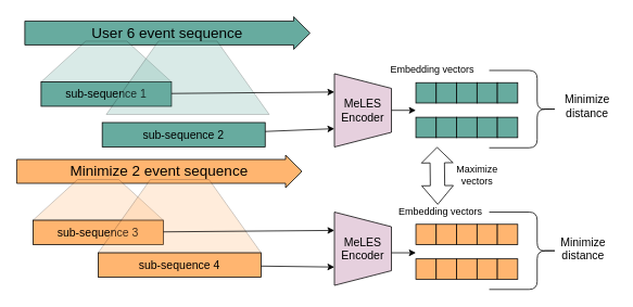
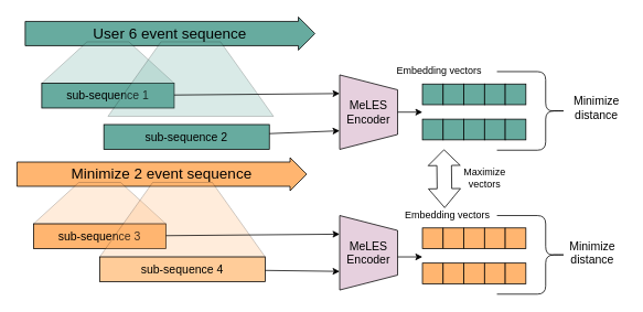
  <mxCell id="0" />
  <mxCell id="1" parent="0" />
  <mxCell id="2" value="&lt;font style=&quot;font-size: 18px&quot;&gt;User 6 event sequence&lt;/font&gt;" style="shape=singleArrow;whiteSpace=wrap;html=1;fillColor=#67AB9F;arrowWidth=0.733;arrowSize=0.057;shadow=0;" parent="1" vertex="1"><mxGeometry x="30" y="20" width="350" height="40" as="geometry" /></mxCell>
  <mxCell id="3" value="" style="shape=trapezoid;perimeter=trapezoidPerimeter;whiteSpace=wrap;html=1;fillColor=#67AB9F;size=0.342;opacity=25;shadow=0;" parent="1" vertex="1"><mxGeometry x="50" y="50" width="160" height="50" as="geometry" /></mxCell>
  <mxCell id="4" value="&lt;font style=&quot;font-size: 14px&quot;&gt;sub-sequence 1&lt;/font&gt;" style="rounded=0;whiteSpace=wrap;html=1;fillColor=#67AB9F;shadow=0;" parent="1" vertex="1"><mxGeometry x="50" y="100" width="160" height="30" as="geometry" /></mxCell>
  <mxCell id="5" value="" style="shape=trapezoid;perimeter=trapezoidPerimeter;whiteSpace=wrap;html=1;fillColor=#67AB9F;size=0.32;opacity=25;shadow=0;" parent="1" vertex="1"><mxGeometry x="130" y="50" width="200" height="90" as="geometry" /></mxCell>
  <mxCell id="6" value="&lt;span style=&quot;font-size: 14px ; white-space: normal&quot;&gt;sub-sequence 2&lt;/span&gt;" style="rounded=0;whiteSpace=wrap;html=1;fillColor=#67AB9F;shadow=0;" parent="1" vertex="1"><mxGeometry x="125" y="150" width="200" height="30" as="geometry" /></mxCell>
  <mxCell id="7" value="&lt;font style=&quot;font-size: 14px&quot;&gt;MeLES&lt;br&gt;Encoder&lt;/font&gt;" style="shape=trapezoid;perimeter=trapezoidPerimeter;whiteSpace=wrap;html=1;fillColor=#E6D0DE;direction=south;" parent="1" vertex="1"><mxGeometry x="410" y="90" width="70" height="90" as="geometry" /></mxCell>
  <mxCell id="8" value="" style="endArrow=classic;html=1;entryX=0.25;entryY=1;entryDx=0;entryDy=0;" parent="1" source="4" target="7" edge="1"><mxGeometry width="50" height="50" relative="1" as="geometry"><mxPoint x="30" y="340" as="sourcePoint" /><mxPoint x="600" y="30" as="targetPoint" /></mxGeometry></mxCell>
  <mxCell id="9" value="" style="endArrow=classic;html=1;entryX=0.75;entryY=1;entryDx=0;entryDy=0;" parent="1" source="6" target="7" edge="1"><mxGeometry width="50" height="50" relative="1" as="geometry"><mxPoint x="220" y="124.798" as="sourcePoint" /><mxPoint x="536.99" y="124" as="targetPoint" /></mxGeometry></mxCell>
  <mxCell id="10" value="" style="whiteSpace=wrap;html=1;aspect=fixed;fillColor=#67AB9F;" parent="1" vertex="1"><mxGeometry x="510" y="101" width="25" height="25" as="geometry" /></mxCell>
  <mxCell id="11" value="" style="whiteSpace=wrap;html=1;aspect=fixed;fillColor=#67AB9F;" parent="1" vertex="1"><mxGeometry x="535" y="101" width="25" height="25" as="geometry" /></mxCell>
  <mxCell id="12" value="" style="whiteSpace=wrap;html=1;aspect=fixed;fillColor=#67AB9F;" parent="1" vertex="1"><mxGeometry x="560" y="101" width="25" height="25" as="geometry" /></mxCell>
  <mxCell id="13" value="" style="whiteSpace=wrap;html=1;aspect=fixed;fillColor=#67AB9F;" parent="1" vertex="1"><mxGeometry x="585" y="101" width="25" height="25" as="geometry" /></mxCell>
  <mxCell id="14" value="" style="whiteSpace=wrap;html=1;aspect=fixed;fillColor=#67AB9F;" parent="1" vertex="1"><mxGeometry x="610" y="101" width="25" height="25" as="geometry" /></mxCell>
  <mxCell id="15" value="" style="whiteSpace=wrap;html=1;aspect=fixed;fillColor=#67AB9F;" parent="1" vertex="1"><mxGeometry x="510" y="143.5" width="25" height="25" as="geometry" /></mxCell>
  <mxCell id="16" value="" style="whiteSpace=wrap;html=1;aspect=fixed;fillColor=#67AB9F;" parent="1" vertex="1"><mxGeometry x="535" y="143.5" width="25" height="25" as="geometry" /></mxCell>
  <mxCell id="17" value="" style="whiteSpace=wrap;html=1;aspect=fixed;fillColor=#67AB9F;" parent="1" vertex="1"><mxGeometry x="560" y="143.5" width="25" height="25" as="geometry" /></mxCell>
  <mxCell id="18" value="" style="whiteSpace=wrap;html=1;aspect=fixed;fillColor=#67AB9F;" parent="1" vertex="1"><mxGeometry x="585" y="143.5" width="25" height="25" as="geometry" /></mxCell>
  <mxCell id="19" value="" style="whiteSpace=wrap;html=1;aspect=fixed;fillColor=#67AB9F;" parent="1" vertex="1"><mxGeometry x="610" y="143.5" width="25" height="25" as="geometry" /></mxCell>
  <mxCell id="20" value="" style="shape=curlyBracket;whiteSpace=wrap;html=1;rounded=1;fillColor=#FFCC99;direction=west;size=0.307;" parent="1" vertex="1"><mxGeometry x="600" y="86" width="85" height="95" as="geometry" /></mxCell>
  <mxCell id="21" value="&lt;font style=&quot;font-size: 18px&quot;&gt;Minimize 2 event sequence&lt;/font&gt;" style="shape=singleArrow;whiteSpace=wrap;html=1;fillColor=#FFB570;arrowWidth=0.733;arrowSize=0.057;" parent="1" vertex="1"><mxGeometry x="20" y="190" width="350" height="40" as="geometry" /></mxCell>
  <mxCell id="22" value="" style="shape=trapezoid;perimeter=trapezoidPerimeter;whiteSpace=wrap;html=1;fillColor=#FFB570;size=0.342;opacity=25;" parent="1" vertex="1"><mxGeometry x="40" y="220" width="160" height="50" as="geometry" /></mxCell>
  <mxCell id="23" value="&lt;span style=&quot;font-size: 14px ; white-space: normal&quot;&gt;sub-sequence 3&lt;/span&gt;" style="rounded=0;whiteSpace=wrap;html=1;fillColor=#FFB570;" parent="1" vertex="1"><mxGeometry x="40" y="270" width="160" height="30" as="geometry" /></mxCell>
  <mxCell id="24" value="" style="shape=trapezoid;perimeter=trapezoidPerimeter;whiteSpace=wrap;html=1;fillColor=#FFB570;size=0.32;opacity=25;" parent="1" vertex="1"><mxGeometry x="120" y="220" width="200" height="90" as="geometry" /></mxCell>
- <mxCell id="25" value="&lt;span style=&quot;font-size: 14px ; white-space: normal&quot;&gt;sub-sequence 4&lt;/span&gt;" style="rounded=0;whiteSpace=wrap;html=1;fillColor=#FFB570;" parent="1" vertex="1"><mxGeometry x="120" y="310" width="200" height="30" as="geometry" /></mxCell>
+ <mxCell id="25" value="&lt;span style=&quot;font-size: 14px ; white-space: normal&quot;&gt;sub-sequence 4&lt;/span&gt;" style="rounded=0;whiteSpace=wrap;html=1;fillColor=#ffcc99;" parent="1" vertex="1"><mxGeometry x="120" y="310" width="200" height="30" as="geometry" /></mxCell>
  <mxCell id="26" value="&lt;font style=&quot;font-size: 14px&quot;&gt;MeLES Encoder&lt;/font&gt;" style="shape=trapezoid;perimeter=trapezoidPerimeter;whiteSpace=wrap;html=1;fillColor=#E6D0DE;direction=south;" parent="1" vertex="1"><mxGeometry x="410" y="260" width="70" height="90" as="geometry" /></mxCell>
  <mxCell id="27" value="" style="endArrow=classic;html=1;entryX=0.25;entryY=1;entryDx=0;entryDy=0;" parent="1" source="23" target="26" edge="1"><mxGeometry width="50" height="50" relative="1" as="geometry"><mxPoint x="20" y="510" as="sourcePoint" /><mxPoint x="590" y="200" as="targetPoint" /></mxGeometry></mxCell>
  <mxCell id="28" value="" style="endArrow=classic;html=1;entryX=0.75;entryY=1;entryDx=0;entryDy=0;" parent="1" source="25" target="26" edge="1"><mxGeometry width="50" height="50" relative="1" as="geometry"><mxPoint x="210" y="294.798" as="sourcePoint" /><mxPoint x="526.99" y="294" as="targetPoint" /></mxGeometry></mxCell>
  <mxCell id="29" value="" style="whiteSpace=wrap;html=1;aspect=fixed;fillColor=#FFB570;" parent="1" vertex="1"><mxGeometry x="510" y="275" width="25" height="25" as="geometry" /></mxCell>
  <mxCell id="30" value="" style="whiteSpace=wrap;html=1;aspect=fixed;fillColor=#FFB570;" parent="1" vertex="1"><mxGeometry x="535" y="275" width="25" height="25" as="geometry" /></mxCell>
  <mxCell id="31" value="" style="whiteSpace=wrap;html=1;aspect=fixed;fillColor=#FFB570;" parent="1" vertex="1"><mxGeometry x="560" y="275" width="25" height="25" as="geometry" /></mxCell>
  <mxCell id="32" value="" style="whiteSpace=wrap;html=1;aspect=fixed;fillColor=#FFB570;" parent="1" vertex="1"><mxGeometry x="585" y="275" width="25" height="25" as="geometry" /></mxCell>
  <mxCell id="33" value="" style="whiteSpace=wrap;html=1;aspect=fixed;fillColor=#FFB570;" parent="1" vertex="1"><mxGeometry x="610" y="275" width="25" height="25" as="geometry" /></mxCell>
  <mxCell id="34" value="" style="whiteSpace=wrap;html=1;aspect=fixed;fillColor=#FFB570;" parent="1" vertex="1"><mxGeometry x="510" y="317.5" width="25" height="25" as="geometry" /></mxCell>
  <mxCell id="35" value="" style="whiteSpace=wrap;html=1;aspect=fixed;fillColor=#FFB570;" parent="1" vertex="1"><mxGeometry x="535" y="317.5" width="25" height="25" as="geometry" /></mxCell>
  <mxCell id="36" value="" style="whiteSpace=wrap;html=1;aspect=fixed;fillColor=#FFB570;" parent="1" vertex="1"><mxGeometry x="560" y="317.5" width="25" height="25" as="geometry" /></mxCell>
  <mxCell id="37" value="" style="whiteSpace=wrap;html=1;aspect=fixed;fillColor=#FFB570;" parent="1" vertex="1"><mxGeometry x="585" y="317.5" width="25" height="25" as="geometry" /></mxCell>
  <mxCell id="38" value="" style="whiteSpace=wrap;html=1;aspect=fixed;fillColor=#FFB570;" parent="1" vertex="1"><mxGeometry x="610" y="317.5" width="25" height="25" as="geometry" /></mxCell>
  <mxCell id="39" value="&lt;font style=&quot;font-size: 14px&quot;&gt;Minimize&lt;br&gt;distance&lt;/font&gt;" style="text;html=1;align=center;verticalAlign=middle;resizable=0;points=[];autosize=1;" parent="1" vertex="1"><mxGeometry x="685" y="110" width="70" height="40" as="geometry" /></mxCell>
  <mxCell id="40" value="" style="endArrow=classic;html=1;exitX=0.5;exitY=0;exitDx=0;exitDy=0;" parent="1" source="7" edge="1"><mxGeometry width="50" height="50" relative="1" as="geometry"><mxPoint x="340" y="166.389" as="sourcePoint" /><mxPoint x="510" y="135" as="targetPoint" /></mxGeometry></mxCell>
  <mxCell id="41" value="" style="endArrow=classic;html=1;exitX=0.5;exitY=0;exitDx=0;exitDy=0;" parent="1" edge="1"><mxGeometry width="50" height="50" relative="1" as="geometry"><mxPoint x="480" y="310" as="sourcePoint" /><mxPoint x="510" y="310" as="targetPoint" /></mxGeometry></mxCell>
  <mxCell id="42" value="" style="shape=flexArrow;endArrow=classic;startArrow=classic;html=1;width=17.674;startSize=7.309;exitX=0.474;exitY=0.048;exitDx=0;exitDy=0;exitPerimeter=0;" parent="1" source="47" edge="1"><mxGeometry width="50" height="50" relative="1" as="geometry"><mxPoint x="536" y="250" as="sourcePoint" /><mxPoint x="536" y="180" as="targetPoint" /></mxGeometry></mxCell>
  <mxCell id="43" value="Maximize&lt;br&gt;vectors" style="text;html=1;align=center;verticalAlign=middle;resizable=0;points=[];autosize=1;" parent="1" vertex="1"><mxGeometry x="550" y="200" width="70" height="30" as="geometry" /></mxCell>
  <mxCell id="44" value="&lt;font style=&quot;font-size: 14px&quot;&gt;Minimize&lt;br&gt;distance&lt;/font&gt;" style="text;html=1;align=center;verticalAlign=middle;resizable=0;points=[];autosize=1;" parent="1" vertex="1"><mxGeometry x="680" y="285" width="70" height="40" as="geometry" /></mxCell>
  <mxCell id="45" value="" style="shape=curlyBracket;whiteSpace=wrap;html=1;rounded=1;fillColor=#FFCC99;direction=west;size=0.307;" parent="1" vertex="1"><mxGeometry x="600" y="260" width="85" height="95" as="geometry" /></mxCell>
  <mxCell id="46" value="Embedding vectors" style="text;html=1;align=center;verticalAlign=middle;resizable=0;points=[];autosize=1;" parent="1" vertex="1"><mxGeometry x="470" y="75" width="120" height="20" as="geometry" /></mxCell>
  <mxCell id="47" value="Embedding vectors" style="text;html=1;align=center;verticalAlign=middle;resizable=0;points=[];autosize=1;" parent="1" vertex="1"><mxGeometry x="480" y="250" width="120" height="20" as="geometry" /></mxCell>
